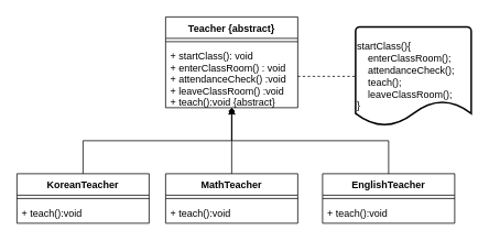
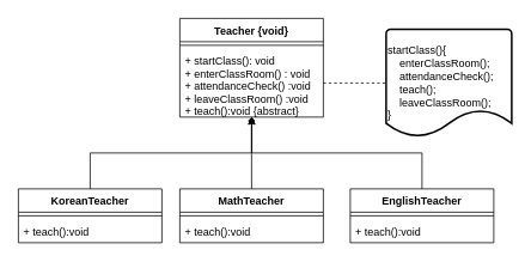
  <mxCell id="0" />
  <mxCell id="1" parent="0" />
- <mxCell id="2" value="Teacher {abstract}" style="swimlane;fontStyle=1;align=center;verticalAlign=top;childLayout=stackLayout;horizontal=1;startSize=26;horizontalStack=0;resizeParent=1;resizeParentMax=0;resizeLast=0;collapsible=1;marginBottom=0;" vertex="1" parent="1"><mxGeometry x="200" y="20" width="160" height="110" as="geometry" /></mxCell>
+ <mxCell id="2" value="Teacher {void}" style="swimlane;fontStyle=1;align=center;verticalAlign=top;childLayout=stackLayout;horizontal=1;startSize=26;horizontalStack=0;resizeParent=1;resizeParentMax=0;resizeLast=0;collapsible=1;marginBottom=0;" vertex="1" parent="1"><mxGeometry x="200" y="20" width="160" height="110" as="geometry" /></mxCell>
  <mxCell id="3" value="" style="line;strokeWidth=1;fillColor=none;align=left;verticalAlign=middle;spacingTop=-1;spacingLeft=3;spacingRight=3;rotatable=0;labelPosition=right;points=[];portConstraint=eastwest;" vertex="1" parent="2"><mxGeometry y="26" width="160" height="8" as="geometry" /></mxCell>
  <mxCell id="4" value="+ startClass(): void&#10;+ enterClassRoom() : void&#10;+ attendanceCheck() :void&#10;+ leaveClassRoom() :void&#10;+ teach():void {abstract}" style="text;strokeColor=none;fillColor=none;align=left;verticalAlign=top;spacingLeft=4;spacingRight=4;overflow=hidden;rotatable=0;points=[[0,0.5],[1,0.5]];portConstraint=eastwest;" vertex="1" parent="2"><mxGeometry y="34" width="160" height="76" as="geometry" /></mxCell>
  <mxCell id="5" style="edgeStyle=orthogonalEdgeStyle;rounded=0;orthogonalLoop=1;jettySize=auto;html=1;entryX=0.5;entryY=1;entryDx=0;entryDy=0;endArrow=diamond;" edge="1" parent="1" source="6" target="2"><mxGeometry relative="1" as="geometry"><Array as="points"><mxPoint x="100" y="170" /><mxPoint x="280" y="170" /></Array></mxGeometry></mxCell>
  <mxCell id="6" value="KoreanTeacher" style="swimlane;fontStyle=1;align=center;verticalAlign=top;childLayout=stackLayout;horizontal=1;startSize=26;horizontalStack=0;resizeParent=1;resizeParentMax=0;resizeLast=0;collapsible=1;marginBottom=0;" vertex="1" parent="1"><mxGeometry x="20" y="210" width="160" height="60" as="geometry" /></mxCell>
  <mxCell id="7" value="" style="line;strokeWidth=1;fillColor=none;align=left;verticalAlign=middle;spacingTop=-1;spacingLeft=3;spacingRight=3;rotatable=0;labelPosition=right;points=[];portConstraint=eastwest;" vertex="1" parent="6"><mxGeometry y="26" width="160" height="8" as="geometry" /></mxCell>
  <mxCell id="8" value="+ teach():void" style="text;strokeColor=none;fillColor=none;align=left;verticalAlign=top;spacingLeft=4;spacingRight=4;overflow=hidden;rotatable=0;points=[[0,0.5],[1,0.5]];portConstraint=eastwest;" vertex="1" parent="6"><mxGeometry y="34" width="160" height="26" as="geometry" /></mxCell>
  <mxCell id="9" style="edgeStyle=orthogonalEdgeStyle;rounded=0;orthogonalLoop=1;jettySize=auto;html=1;" edge="1" parent="1" source="10"><mxGeometry relative="1" as="geometry"><mxPoint x="280" y="130" as="targetPoint" /></mxGeometry></mxCell>
  <mxCell id="10" value="MathTeacher" style="swimlane;fontStyle=1;align=center;verticalAlign=top;childLayout=stackLayout;horizontal=1;startSize=26;horizontalStack=0;resizeParent=1;resizeParentMax=0;resizeLast=0;collapsible=1;marginBottom=0;" vertex="1" parent="1"><mxGeometry x="200" y="210" width="160" height="60" as="geometry" /></mxCell>
  <mxCell id="11" value="" style="line;strokeWidth=1;fillColor=none;align=left;verticalAlign=middle;spacingTop=-1;spacingLeft=3;spacingRight=3;rotatable=0;labelPosition=right;points=[];portConstraint=eastwest;" vertex="1" parent="10"><mxGeometry y="26" width="160" height="8" as="geometry" /></mxCell>
  <mxCell id="12" value="+ teach():void" style="text;strokeColor=none;fillColor=none;align=left;verticalAlign=top;spacingLeft=4;spacingRight=4;overflow=hidden;rotatable=0;points=[[0,0.5],[1,0.5]];portConstraint=eastwest;" vertex="1" parent="10"><mxGeometry y="34" width="160" height="26" as="geometry" /></mxCell>
  <mxCell id="13" style="edgeStyle=orthogonalEdgeStyle;rounded=0;orthogonalLoop=1;jettySize=auto;html=1;exitX=0.5;exitY=0;exitDx=0;exitDy=0;entryX=0.502;entryY=1;entryDx=0;entryDy=0;entryPerimeter=0;" edge="1" parent="1" source="14" target="4"><mxGeometry relative="1" as="geometry" /></mxCell>
  <mxCell id="14" value="EnglishTeacher" style="swimlane;fontStyle=1;align=center;verticalAlign=top;childLayout=stackLayout;horizontal=1;startSize=26;horizontalStack=0;resizeParent=1;resizeParentMax=0;resizeLast=0;collapsible=1;marginBottom=0;" vertex="1" parent="1"><mxGeometry x="390" y="210" width="160" height="60" as="geometry" /></mxCell>
  <mxCell id="15" value="" style="line;strokeWidth=1;fillColor=none;align=left;verticalAlign=middle;spacingTop=-1;spacingLeft=3;spacingRight=3;rotatable=0;labelPosition=right;points=[];portConstraint=eastwest;" vertex="1" parent="14"><mxGeometry y="26" width="160" height="8" as="geometry" /></mxCell>
  <mxCell id="16" value="+ teach():void" style="text;strokeColor=none;fillColor=none;align=left;verticalAlign=top;spacingLeft=4;spacingRight=4;overflow=hidden;rotatable=0;points=[[0,0.5],[1,0.5]];portConstraint=eastwest;" vertex="1" parent="14"><mxGeometry y="34" width="160" height="26" as="geometry" /></mxCell>
  <mxCell id="17" value="startClass(){&lt;br&gt;&lt;div&gt;&amp;nbsp; &amp;nbsp; enterClassRoom();&lt;/div&gt;&lt;div&gt;&amp;nbsp; &amp;nbsp; attendanceCheck();&lt;/div&gt;&lt;div&gt;&amp;nbsp; &amp;nbsp; teach();&lt;/div&gt;&lt;div&gt;&amp;nbsp; &amp;nbsp; leaveClassRoom();&lt;/div&gt;}" style="strokeWidth=2;html=1;shape=mxgraph.flowchart.document2;whiteSpace=wrap;size=0.25;align=left;" vertex="1" parent="1"><mxGeometry x="430" y="32" width="140" height="120" as="geometry" /></mxCell>
  <mxCell id="18" style="edgeStyle=orthogonalEdgeStyle;rounded=0;orthogonalLoop=1;jettySize=auto;html=1;exitX=1;exitY=0.5;exitDx=0;exitDy=0;entryX=0;entryY=0.5;entryDx=0;entryDy=0;entryPerimeter=0;endArrow=none;endFill=0;dashed=1;" edge="1" parent="1" source="4" target="17"><mxGeometry relative="1" as="geometry" /></mxCell>
